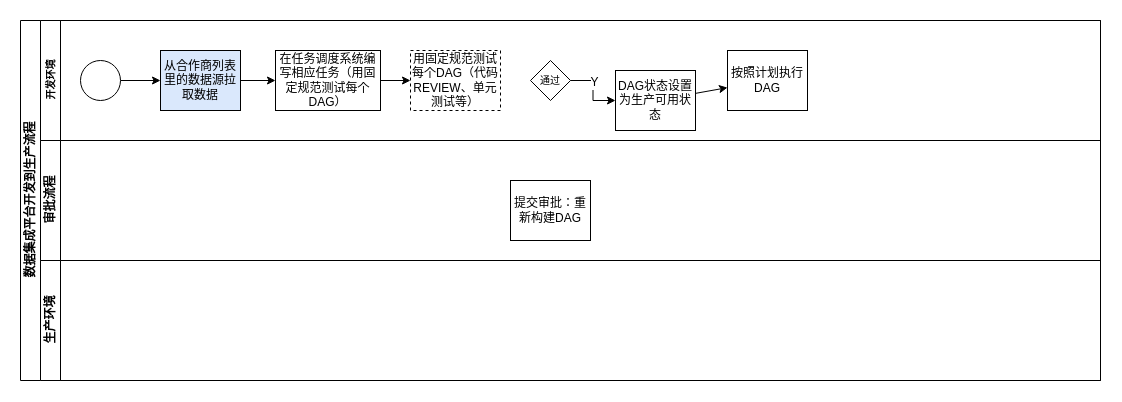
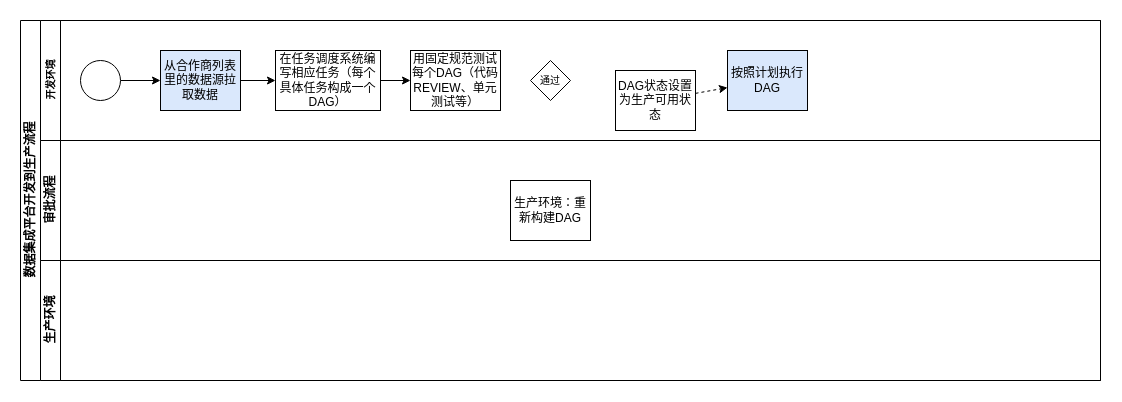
  <mxCell id="0" />
  <mxCell id="1" parent="0" />
  <mxCell id="2" value="数据集成平台开发到生产流程" style="swimlane;html=1;childLayout=stackLayout;resizeParent=1;resizeParentMax=0;horizontal=0;startSize=20;horizontalStack=0;" parent="1" vertex="1"><mxGeometry x="20" y="20" width="1080" height="360" as="geometry"><mxRectangle x="120" y="120" width="30" height="50" as="alternateBounds" /></mxGeometry></mxCell>
  <mxCell id="3" value="开发环境" style="swimlane;html=1;startSize=20;horizontal=0;fontSize=10;" parent="2" vertex="1"><mxGeometry x="20" width="1060" height="120" as="geometry"><mxRectangle x="20" width="430" height="20" as="alternateBounds" /></mxGeometry></mxCell>
  <mxCell id="4" value="" style="edgeStyle=orthogonalEdgeStyle;rounded=0;orthogonalLoop=1;jettySize=auto;html=1;" parent="3" source="5" target="6" edge="1"><mxGeometry relative="1" as="geometry" /></mxCell>
  <mxCell id="5" value="" style="ellipse;whiteSpace=wrap;html=1;" parent="3" vertex="1"><mxGeometry x="40" y="40" width="40" height="40" as="geometry" /></mxCell>
  <mxCell id="6" value="从合作商列表里的数据源拉取数据" style="rounded=0;whiteSpace=wrap;html=1;fontFamily=Helvetica;fontSize=12;fontColor=#000000;align=center;fillColor=#dae8fc;" parent="3" vertex="1"><mxGeometry x="120" y="30" width="80" height="60" as="geometry" /></mxCell>
- <mxCell id="7" value="在任务调度系统编写相应任务（用固定规范测试每个DAG）" style="rounded=0;whiteSpace=wrap;html=1;fontFamily=Helvetica;fontSize=12;fontColor=#000000;align=center;" parent="3" vertex="1"><mxGeometry x="235" y="30" width="105" height="60" as="geometry" /></mxCell>
- <mxCell id="8" value="用固定规范测试每个DAG（代码REVIEW、单元测试等）" style="rounded=0;whiteSpace=wrap;html=1;fontFamily=Helvetica;fontSize=12;fontColor=#000000;align=center;dashed=1;" vertex="1" parent="3"><mxGeometry x="370" y="30" width="90" height="60" as="geometry" /></mxCell>
+ <mxCell id="7" value="在任务调度系统编写相应任务（每个具体任务构成一个DAG）" style="rounded=0;whiteSpace=wrap;html=1;fontFamily=Helvetica;fontSize=12;fontColor=#000000;align=center;" parent="3" vertex="1"><mxGeometry x="235" y="30" width="105" height="60" as="geometry" /></mxCell>
+ <mxCell id="8" value="用固定规范测试每个DAG（代码REVIEW、单元测试等）" style="rounded=0;whiteSpace=wrap;html=1;fontFamily=Helvetica;fontSize=12;fontColor=#000000;align=center;" vertex="1" parent="3"><mxGeometry x="370" y="30" width="90" height="60" as="geometry" /></mxCell>
  <mxCell id="9" value="通过" style="rhombus;whiteSpace=wrap;html=1;fontFamily=Helvetica;fontSize=10;fontColor=#000000;align=center;" vertex="1" parent="3"><mxGeometry x="490" y="40" width="40" height="40" as="geometry" /></mxCell>
  <mxCell id="10" value="" style="endArrow=classic;html=1;fontSize=12;" edge="1" parent="3" source="7" target="8"><mxGeometry width="50" height="50" relative="1" as="geometry"><mxPoint x="420" y="230" as="sourcePoint" /><mxPoint x="470" y="180" as="targetPoint" /></mxGeometry></mxCell>
  <mxCell id="11" value="" style="endArrow=classic;html=1;fontSize=12;" edge="1" parent="3" source="6" target="7"><mxGeometry width="50" height="50" relative="1" as="geometry"><mxPoint x="340" y="70" as="sourcePoint" /><mxPoint x="380" y="70" as="targetPoint" /></mxGeometry></mxCell>
  <mxCell id="12" value="DAG状态设置为生产可用状态" style="rounded=0;whiteSpace=wrap;html=1;fontFamily=Helvetica;fontSize=12;fontColor=#000000;align=center;" vertex="1" parent="3"><mxGeometry x="575" y="50" width="80" height="60" as="geometry" /></mxCell>
- <mxCell id="13" value="" style="edgeStyle=orthogonalEdgeStyle;rounded=0;orthogonalLoop=1;jettySize=auto;html=1;endArrow=classic;endFill=1;" edge="1" parent="3" source="9" target="12"><mxGeometry relative="1" as="geometry"><mxPoint x="330" y="300" as="sourcePoint" /><mxPoint x="370" y="300" as="targetPoint" /></mxGeometry></mxCell>
- <mxCell id="14" value="Y" style="edgeLabel;html=1;align=center;verticalAlign=middle;resizable=0;points=[];fontSize=12;" vertex="1" connectable="0" parent="13"><mxGeometry x="-0.271" y="1" relative="1" as="geometry"><mxPoint as="offset" /></mxGeometry></mxCell>
- <mxCell id="15" value="按照计划执行DAG" style="rounded=0;whiteSpace=wrap;html=1;fontFamily=Helvetica;fontSize=12;fontColor=#000000;align=center;" vertex="1" parent="3"><mxGeometry x="687" y="30" width="80" height="60" as="geometry" /></mxCell>
- <mxCell id="16" value="" style="endArrow=classic;html=1;fontSize=12;" edge="1" parent="3" source="12" target="15"><mxGeometry width="50" height="50" relative="1" as="geometry"><mxPoint x="590" y="180" as="sourcePoint" /><mxPoint x="640" y="130" as="targetPoint" /></mxGeometry></mxCell>
+ <mxCell id="15" value="按照计划执行DAG" style="rounded=0;whiteSpace=wrap;html=1;fontFamily=Helvetica;fontSize=12;fontColor=#000000;align=center;fillColor=#dae8fc;" vertex="1" parent="3"><mxGeometry x="687" y="30" width="80" height="60" as="geometry" /></mxCell>
+ <mxCell id="16" value="" style="endArrow=classic;html=1;fontSize=12;dashed=1;" edge="1" parent="3" source="12" target="15"><mxGeometry width="50" height="50" relative="1" as="geometry"><mxPoint x="590" y="180" as="sourcePoint" /><mxPoint x="640" y="130" as="targetPoint" /></mxGeometry></mxCell>
  <mxCell id="17" value="审批流程" style="swimlane;html=1;startSize=20;horizontal=0;" parent="2" vertex="1"><mxGeometry x="20" y="120" width="1060" height="120" as="geometry"><mxRectangle x="20" y="120" width="430" height="20" as="alternateBounds" /></mxGeometry></mxCell>
- <mxCell id="18" value="提交审批：重新构建DAG" style="rounded=0;whiteSpace=wrap;html=1;fontFamily=Helvetica;fontSize=12;fontColor=#000000;align=center;" vertex="1" parent="17"><mxGeometry x="470" y="40" width="80" height="60" as="geometry" /></mxCell>
+ <mxCell id="18" value="生产环境：重新构建DAG" style="rounded=0;whiteSpace=wrap;html=1;fontFamily=Helvetica;fontSize=12;fontColor=#000000;align=center;" vertex="1" parent="17"><mxGeometry x="470" y="40" width="80" height="60" as="geometry" /></mxCell>
  <mxCell id="19" value="生产环境" style="swimlane;html=1;startSize=20;horizontal=0;" parent="2" vertex="1"><mxGeometry x="20" y="240" width="1060" height="120" as="geometry" /></mxCell>
